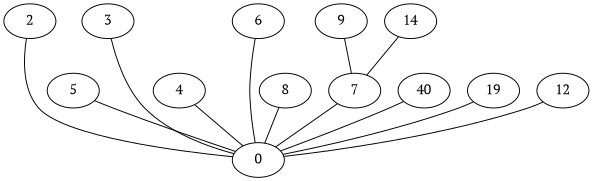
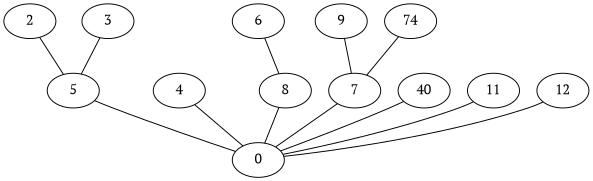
  graph {
    fontname="PT Serif"
    node [fontname="PT Serif"]
    edge [fontname="PT Serif"]
    2
    0
    3
    4
    5
    6
    7
    8
    9
    n10 [label=40]
-   11 [label=19]
+   11
    12
-   14
-   2 -- 0
-   3 -- 0
+   14 [label=74]
+   2 -- 5
+   3 -- 5
    4 -- 0
    5 -- 0
-   6 -- 0
+   6 -- 8
    7 -- 0
    8 -- 0
    9 -- 7
    n10 -- 0
    11 -- 0
    12 -- 0
    14 -- 7
  }
